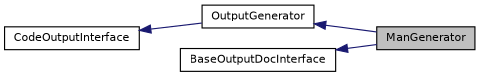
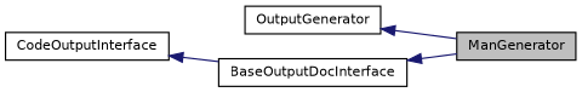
  digraph {
    rankdir=LR
    node [color=black fillcolor=white fontname=Helvetica fontsize=10 shape=record style=filled]
    edge [color=midnightblue dir=back fontname=Helvetica fontsize=10 labelfontname=Helvetica labelfontsize=10 style=solid]
    n1 [fillcolor=grey75 fontcolor=black height=0.2 label=ManGenerator width=0.4]
    n2 [height=0.2 label=OutputGenerator width=0.4]
    n3 [height=0.2 label=BaseOutputDocInterface width=0.4]
    n4 [height=0.2 label=CodeOutputInterface width=0.4]
    n2 -> n1
    n3 -> n1
-   n4 -> n2
+   n4 -> n3
  }
